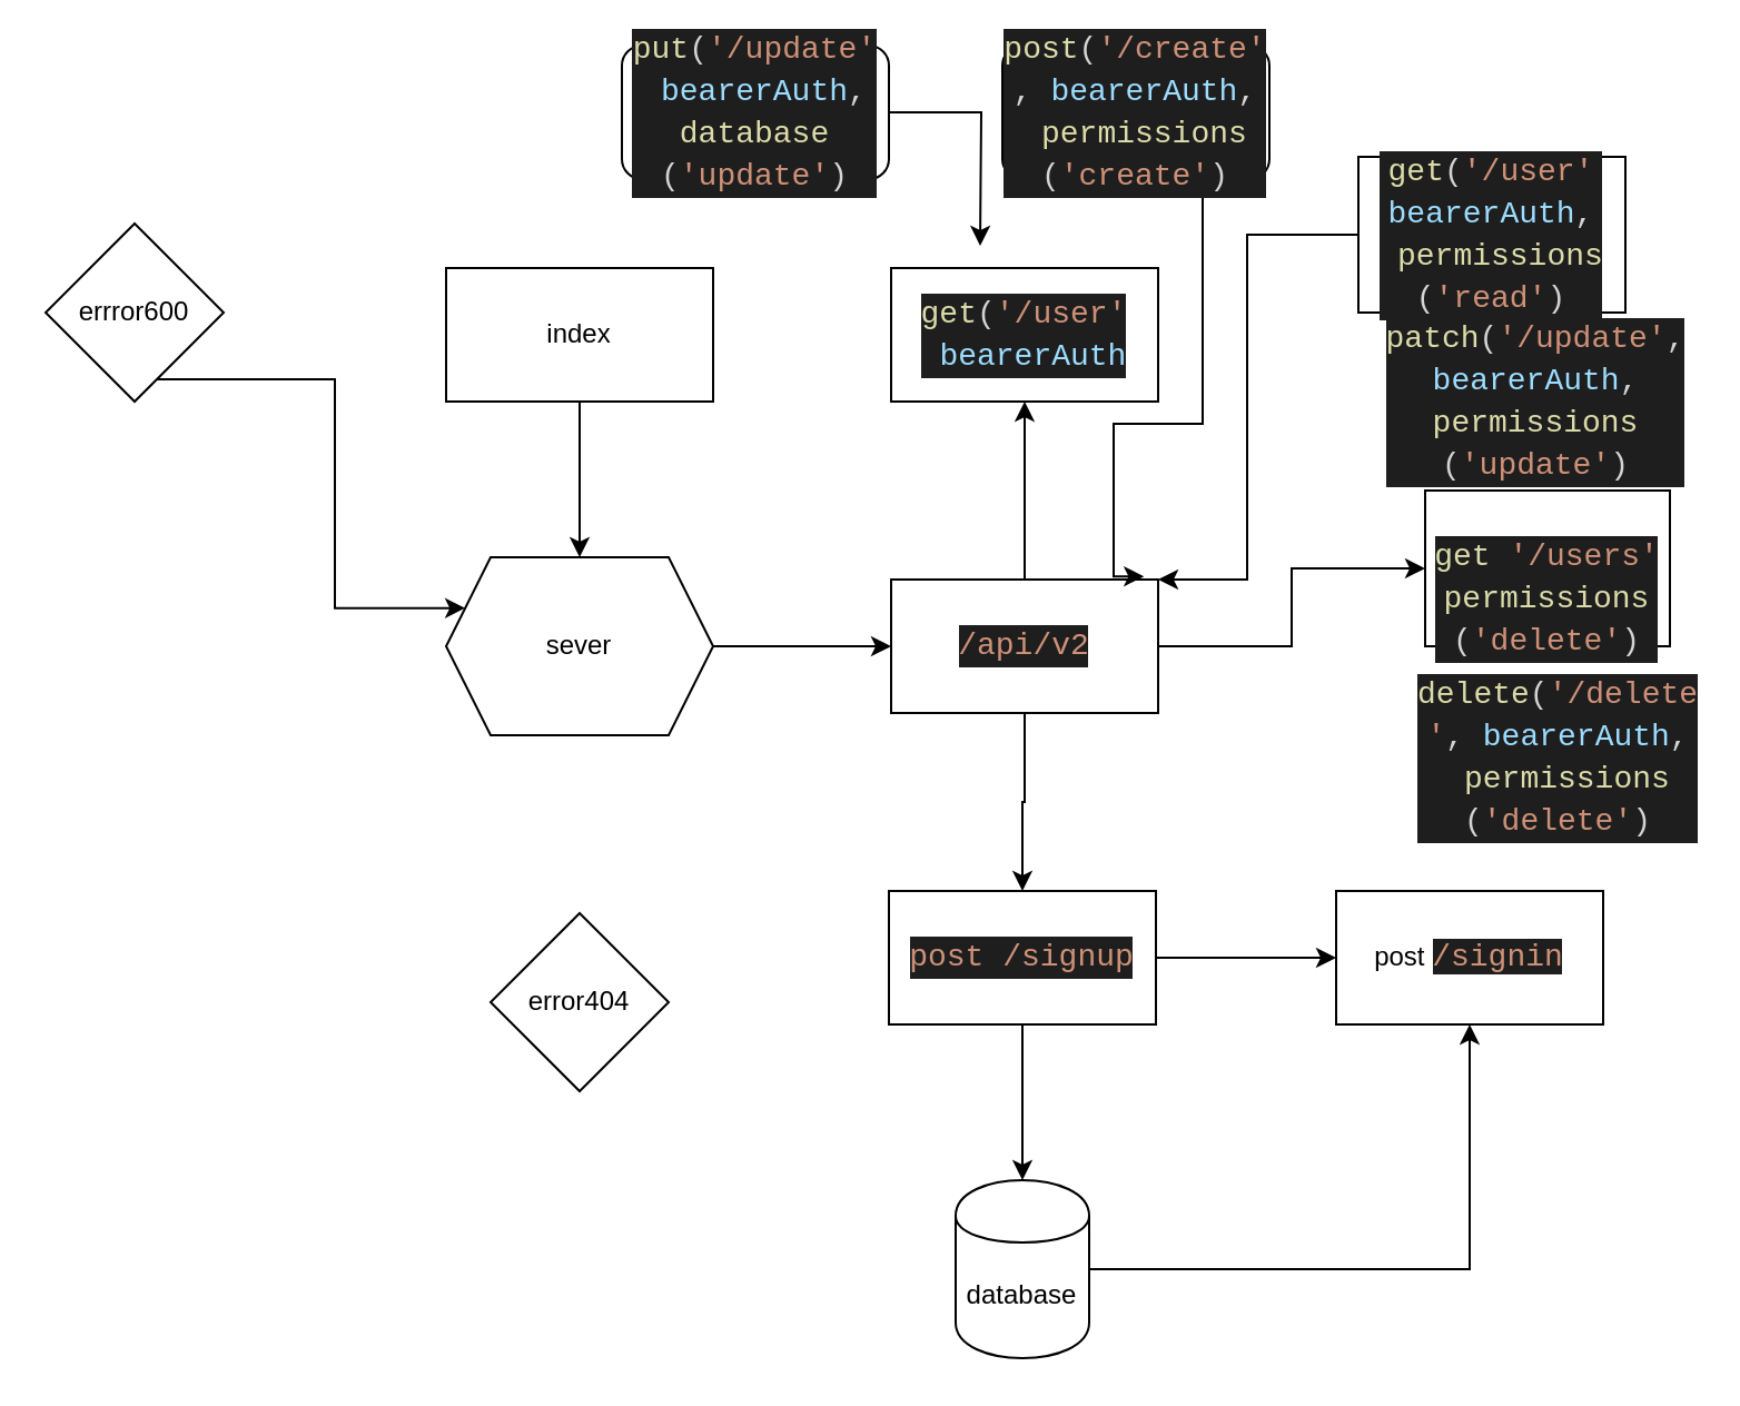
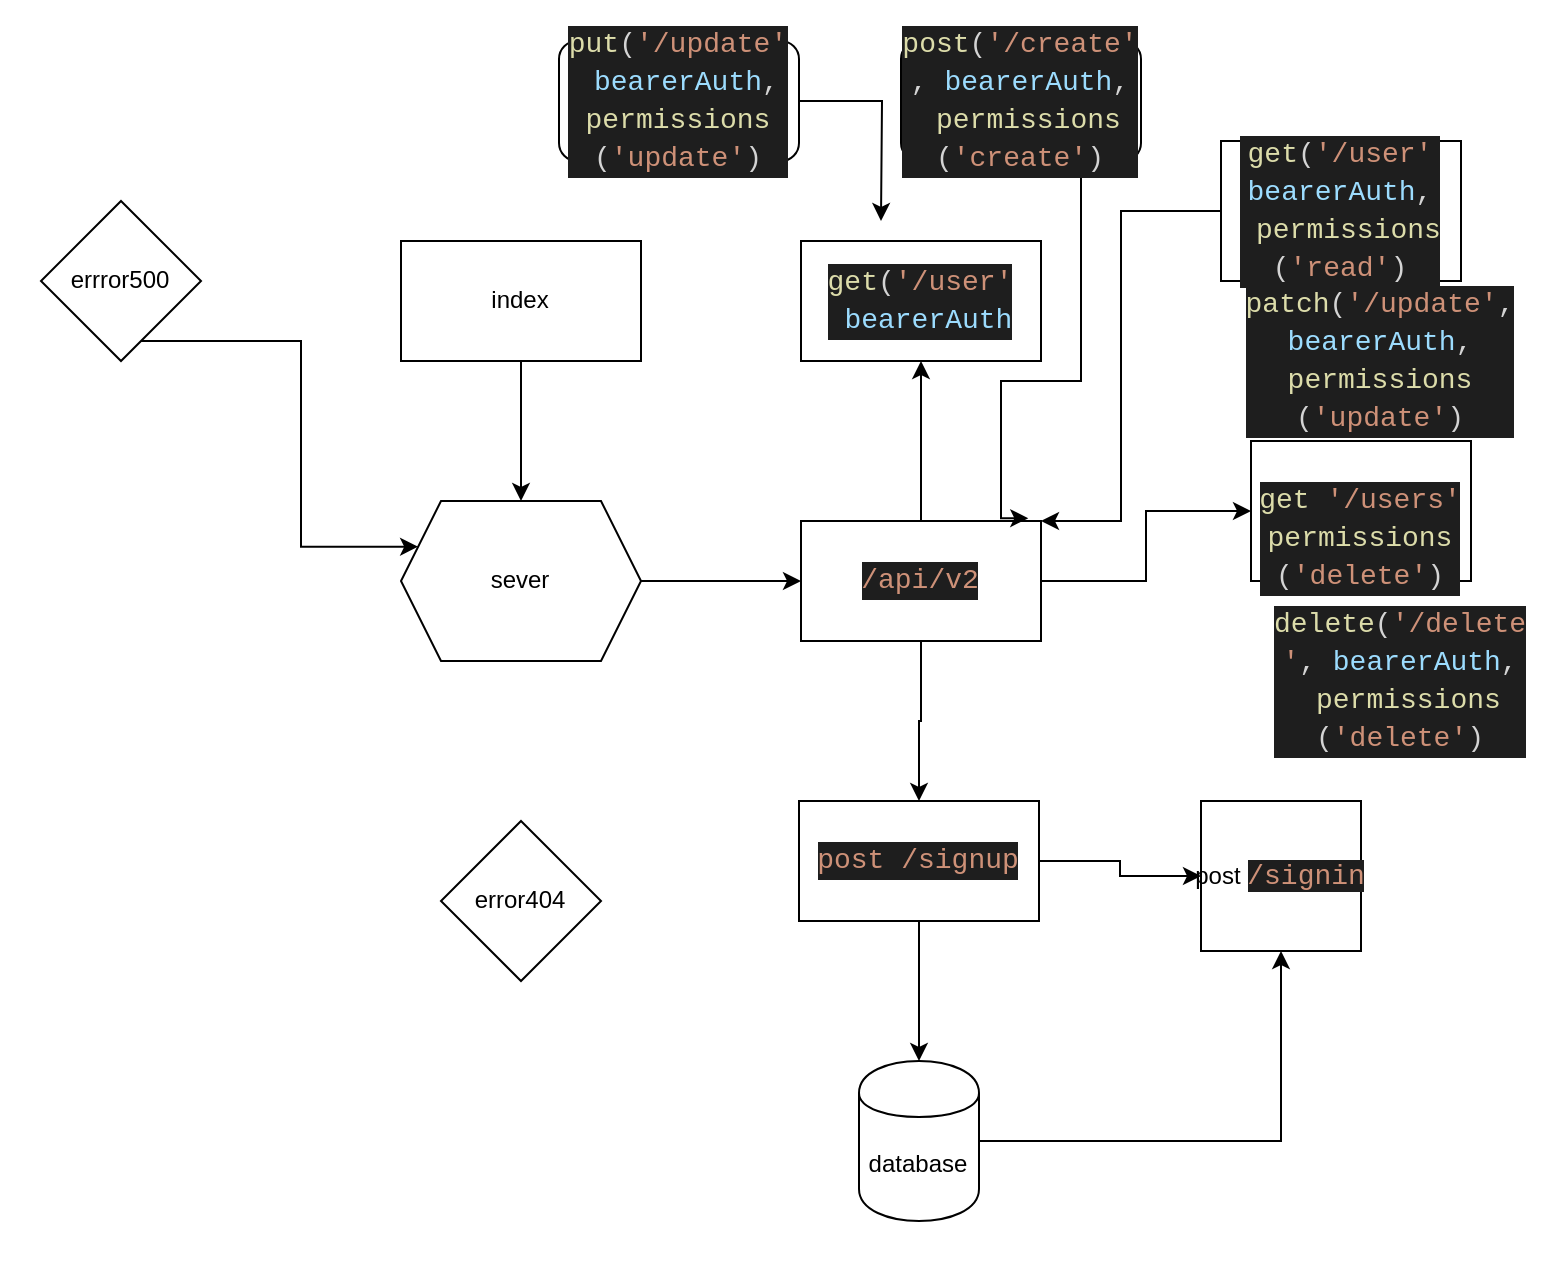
  <mxCell id="0" />
  <mxCell id="1" parent="0" />
  <mxCell id="2" value="" style="edgeStyle=orthogonalEdgeStyle;rounded=0;orthogonalLoop=1;jettySize=auto;html=1;" edge="1" parent="1" source="3" target="5"><mxGeometry relative="1" as="geometry" /></mxCell>
  <mxCell id="3" value="index" style="rounded=0;whiteSpace=wrap;html=1;" vertex="1" parent="1"><mxGeometry x="200" y="120" width="120" height="60" as="geometry" /></mxCell>
  <mxCell id="4" value="" style="edgeStyle=orthogonalEdgeStyle;rounded=0;orthogonalLoop=1;jettySize=auto;html=1;" edge="1" parent="1" source="5" target="9"><mxGeometry relative="1" as="geometry" /></mxCell>
  <mxCell id="5" value="sever" style="shape=hexagon;perimeter=hexagonPerimeter2;whiteSpace=wrap;html=1;fixedSize=1;rounded=0;" vertex="1" parent="1"><mxGeometry x="200" y="250" width="120" height="80" as="geometry" /></mxCell>
  <mxCell id="6" value="" style="edgeStyle=orthogonalEdgeStyle;rounded=0;orthogonalLoop=1;jettySize=auto;html=1;" edge="1" parent="1" source="9" target="15"><mxGeometry relative="1" as="geometry" /></mxCell>
  <mxCell id="7" value="" style="edgeStyle=orthogonalEdgeStyle;rounded=0;orthogonalLoop=1;jettySize=auto;html=1;" edge="1" parent="1" source="9" target="17"><mxGeometry relative="1" as="geometry" /></mxCell>
  <mxCell id="8" value="" style="edgeStyle=orthogonalEdgeStyle;rounded=0;orthogonalLoop=1;jettySize=auto;html=1;" edge="1" parent="1" source="9" target="18"><mxGeometry relative="1" as="geometry" /></mxCell>
  <mxCell id="9" value="&#10;&#10;&lt;div style=&quot;color: rgb(212, 212, 212); background-color: rgb(30, 30, 30); font-family: consolas, &amp;quot;courier new&amp;quot;, monospace; font-weight: normal; font-size: 14px; line-height: 19px;&quot;&gt;&lt;div&gt;&lt;span style=&quot;color: #ce9178&quot;&gt;/api/v2&lt;/span&gt;&lt;/div&gt;&lt;/div&gt;&#10;&#10;" style="whiteSpace=wrap;html=1;rounded=0;" vertex="1" parent="1"><mxGeometry x="400" y="260" width="120" height="60" as="geometry" /></mxCell>
  <mxCell id="10" value="error404" style="rhombus;whiteSpace=wrap;html=1;rounded=0;" vertex="1" parent="1"><mxGeometry x="220" y="410" width="80" height="80" as="geometry" /></mxCell>
  <mxCell id="11" value="" style="edgeStyle=orthogonalEdgeStyle;rounded=0;orthogonalLoop=1;jettySize=auto;html=1;entryX=0;entryY=0.25;entryDx=0;entryDy=0;" edge="1" parent="1" source="12" target="5"><mxGeometry relative="1" as="geometry"><Array as="points"><mxPoint x="150" y="170" /><mxPoint x="150" y="273" /></Array></mxGeometry></mxCell>
- <mxCell id="12" value="errror600" style="rhombus;whiteSpace=wrap;html=1;rounded=0;" vertex="1" parent="1"><mxGeometry x="20" y="100" width="80" height="80" as="geometry" /></mxCell>
+ <mxCell id="12" value="errror500" style="rhombus;whiteSpace=wrap;html=1;rounded=0;" vertex="1" parent="1"><mxGeometry x="20" y="100" width="80" height="80" as="geometry" /></mxCell>
  <mxCell id="13" value="" style="edgeStyle=orthogonalEdgeStyle;rounded=0;orthogonalLoop=1;jettySize=auto;html=1;" edge="1" parent="1" source="15" target="16"><mxGeometry relative="1" as="geometry" /></mxCell>
  <mxCell id="14" value="" style="edgeStyle=orthogonalEdgeStyle;rounded=0;orthogonalLoop=1;jettySize=auto;html=1;" edge="1" parent="1" source="15" target="28"><mxGeometry relative="1" as="geometry" /></mxCell>
  <mxCell id="15" value="&lt;div style=&quot;background-color: rgb(30 , 30 , 30) ; font-family: &amp;#34;consolas&amp;#34; , &amp;#34;courier new&amp;#34; , monospace ; font-size: 14px ; line-height: 19px&quot;&gt;&lt;font color=&quot;#ce9178&quot;&gt;post /signup&lt;/font&gt;&lt;/div&gt;" style="whiteSpace=wrap;html=1;rounded=0;" vertex="1" parent="1"><mxGeometry x="399" y="400" width="120" height="60" as="geometry" /></mxCell>
- <mxCell id="16" value="post&amp;nbsp;&lt;span style=&quot;color: rgb(206 , 145 , 120) ; background-color: rgb(30 , 30 , 30) ; font-family: &amp;#34;consolas&amp;#34; , &amp;#34;courier new&amp;#34; , monospace ; font-size: 14px&quot;&gt;/signin&lt;/span&gt;" style="whiteSpace=wrap;html=1;rounded=0;" vertex="1" parent="1"><mxGeometry x="600" y="400" width="120" height="60" as="geometry" /></mxCell>
- <mxCell id="17" value="&lt;br&gt;&lt;br&gt;&lt;div style=&quot;background-color: rgb(30 , 30 , 30) ; font-family: &amp;#34;consolas&amp;#34; , &amp;#34;courier new&amp;#34; , monospace ; font-weight: normal ; font-size: 14px ; line-height: 19px&quot;&gt;&lt;div&gt;&lt;span style=&quot;color: rgb(220 , 220 , 170)&quot;&gt;get&lt;/span&gt;&lt;font color=&quot;#d4d4d4&quot;&gt;&amp;nbsp;&lt;/font&gt;&lt;span style=&quot;color: rgb(206 , 145 , 120)&quot;&gt;'/users'&lt;/span&gt;&lt;/div&gt;&lt;div&gt;&lt;div style=&quot;color: rgb(212 , 212 , 212) ; font-family: &amp;#34;consolas&amp;#34; , &amp;#34;courier new&amp;#34; , monospace ; line-height: 19px&quot;&gt;&lt;span style=&quot;color: #dcdcaa&quot;&gt;permissions&lt;/span&gt;&lt;/div&gt;&lt;div style=&quot;color: rgb(212 , 212 , 212) ; font-family: &amp;#34;consolas&amp;#34; , &amp;#34;courier new&amp;#34; , monospace ; line-height: 19px&quot;&gt;(&lt;span style=&quot;color: #ce9178&quot;&gt;'delete'&lt;/span&gt;)&lt;/div&gt;&lt;/div&gt;&lt;/div&gt;" style="whiteSpace=wrap;html=1;rounded=0;" vertex="1" parent="1"><mxGeometry x="640" y="220" width="110" height="70" as="geometry" /></mxCell>
+ <mxCell id="16" value="post&amp;nbsp;&lt;span style=&quot;color: rgb(206 , 145 , 120) ; background-color: rgb(30 , 30 , 30) ; font-family: &amp;#34;consolas&amp;#34; , &amp;#34;courier new&amp;#34; , monospace ; font-size: 14px&quot;&gt;/signin&lt;/span&gt;" style="whiteSpace=wrap;html=1;rounded=0;" vertex="1" parent="1"><mxGeometry x="600" y="400" width="80" height="75" as="geometry" /></mxCell>
+ <mxCell id="17" value="&lt;br&gt;&lt;br&gt;&lt;div style=&quot;background-color: rgb(30 , 30 , 30) ; font-family: &amp;#34;consolas&amp;#34; , &amp;#34;courier new&amp;#34; , monospace ; font-weight: normal ; font-size: 14px ; line-height: 19px&quot;&gt;&lt;div&gt;&lt;span style=&quot;color: rgb(220 , 220 , 170)&quot;&gt;get&lt;/span&gt;&lt;font color=&quot;#d4d4d4&quot;&gt;&amp;nbsp;&lt;/font&gt;&lt;span style=&quot;color: rgb(206 , 145 , 120)&quot;&gt;'/users'&lt;/span&gt;&lt;/div&gt;&lt;div&gt;&lt;div style=&quot;color: rgb(212 , 212 , 212) ; font-family: &amp;#34;consolas&amp;#34; , &amp;#34;courier new&amp;#34; , monospace ; line-height: 19px&quot;&gt;&lt;span style=&quot;color: #dcdcaa&quot;&gt;permissions&lt;/span&gt;&lt;/div&gt;&lt;div style=&quot;color: rgb(212 , 212 , 212) ; font-family: &amp;#34;consolas&amp;#34; , &amp;#34;courier new&amp;#34; , monospace ; line-height: 19px&quot;&gt;(&lt;span style=&quot;color: #ce9178&quot;&gt;'delete'&lt;/span&gt;)&lt;/div&gt;&lt;/div&gt;&lt;/div&gt;" style="whiteSpace=wrap;html=1;rounded=0;" vertex="1" parent="1"><mxGeometry x="625" y="220" width="110" height="70" as="geometry" /></mxCell>
  <mxCell id="18" value="&lt;div style=&quot;color: rgb(212 , 212 , 212) ; background-color: rgb(30 , 30 , 30) ; font-family: &amp;#34;consolas&amp;#34; , &amp;#34;courier new&amp;#34; , monospace ; font-size: 14px ; line-height: 19px&quot;&gt;&lt;span style=&quot;color: #dcdcaa&quot;&gt;get&lt;/span&gt;(&lt;span style=&quot;color: #ce9178&quot;&gt;'/user'&lt;/span&gt;&lt;/div&gt;&lt;div style=&quot;color: rgb(212 , 212 , 212) ; background-color: rgb(30 , 30 , 30) ; font-family: &amp;#34;consolas&amp;#34; , &amp;#34;courier new&amp;#34; , monospace ; font-size: 14px ; line-height: 19px&quot;&gt;&amp;nbsp;&lt;span style=&quot;color: #9cdcfe&quot;&gt;bearerAuth&lt;/span&gt;&lt;/div&gt;" style="whiteSpace=wrap;html=1;rounded=0;" vertex="1" parent="1"><mxGeometry x="400" y="120" width="120" height="60" as="geometry" /></mxCell>
  <mxCell id="19" style="edgeStyle=orthogonalEdgeStyle;rounded=0;orthogonalLoop=1;jettySize=auto;html=1;entryX=1;entryY=0;entryDx=0;entryDy=0;" edge="1" parent="1" source="20" target="9"><mxGeometry relative="1" as="geometry"><mxPoint x="660" y="160" as="targetPoint" /><Array as="points"><mxPoint x="560" y="105" /><mxPoint x="560" y="260" /></Array></mxGeometry></mxCell>
  <mxCell id="20" value="&lt;div style=&quot;color: rgb(212 , 212 , 212) ; background-color: rgb(30 , 30 , 30) ; font-family: &amp;#34;consolas&amp;#34; , &amp;#34;courier new&amp;#34; , monospace ; font-size: 14px ; line-height: 19px&quot;&gt;&lt;span style=&quot;color: #dcdcaa&quot;&gt;get&lt;/span&gt;(&lt;span style=&quot;color: #ce9178&quot;&gt;'/user'&lt;/span&gt;&lt;/div&gt;&lt;div style=&quot;color: rgb(212 , 212 , 212) ; background-color: rgb(30 , 30 , 30) ; font-family: &amp;#34;consolas&amp;#34; , &amp;#34;courier new&amp;#34; , monospace ; font-size: 14px ; line-height: 19px&quot;&gt;&lt;span style=&quot;color: #9cdcfe&quot;&gt;bearerAuth&lt;/span&gt;,&lt;/div&gt;&lt;div style=&quot;color: rgb(212 , 212 , 212) ; background-color: rgb(30 , 30 , 30) ; font-family: &amp;#34;consolas&amp;#34; , &amp;#34;courier new&amp;#34; , monospace ; font-size: 14px ; line-height: 19px&quot;&gt;&amp;nbsp;&lt;span style=&quot;color: #dcdcaa&quot;&gt;permissions&lt;/span&gt;&lt;/div&gt;&lt;div style=&quot;color: rgb(212 , 212 , 212) ; background-color: rgb(30 , 30 , 30) ; font-family: &amp;#34;consolas&amp;#34; , &amp;#34;courier new&amp;#34; , monospace ; font-size: 14px ; line-height: 19px&quot;&gt;(&lt;span style=&quot;color: #ce9178&quot;&gt;'read'&lt;/span&gt;)&lt;/div&gt;" style="rounded=0;whiteSpace=wrap;html=1;" vertex="1" parent="1"><mxGeometry x="610" y="70" width="120" height="70" as="geometry" /></mxCell>
  <mxCell id="21" value="" style="edgeStyle=orthogonalEdgeStyle;rounded=0;orthogonalLoop=1;jettySize=auto;html=1;entryX=0.947;entryY=-0.023;entryDx=0;entryDy=0;entryPerimeter=0;" edge="1" parent="1" source="22" target="9"><mxGeometry relative="1" as="geometry"><Array as="points"><mxPoint x="540" y="190" /><mxPoint x="500" y="190" /><mxPoint x="500" y="259" /></Array></mxGeometry></mxCell>
  <mxCell id="22" value="&lt;div style=&quot;color: rgb(212 , 212 , 212) ; background-color: rgb(30 , 30 , 30) ; font-family: &amp;#34;consolas&amp;#34; , &amp;#34;courier new&amp;#34; , monospace ; font-size: 14px ; line-height: 19px&quot;&gt;&lt;span style=&quot;color: #dcdcaa&quot;&gt;post&lt;/span&gt;(&lt;span style=&quot;color: #ce9178&quot;&gt;'/create'&lt;/span&gt;&lt;/div&gt;&lt;div style=&quot;color: rgb(212 , 212 , 212) ; background-color: rgb(30 , 30 , 30) ; font-family: &amp;#34;consolas&amp;#34; , &amp;#34;courier new&amp;#34; , monospace ; font-size: 14px ; line-height: 19px&quot;&gt;,&amp;nbsp;&lt;span style=&quot;color: #9cdcfe&quot;&gt;bearerAuth&lt;/span&gt;,&lt;/div&gt;&lt;div style=&quot;color: rgb(212 , 212 , 212) ; background-color: rgb(30 , 30 , 30) ; font-family: &amp;#34;consolas&amp;#34; , &amp;#34;courier new&amp;#34; , monospace ; font-size: 14px ; line-height: 19px&quot;&gt;&amp;nbsp;&lt;span style=&quot;color: #dcdcaa&quot;&gt;permissions&lt;/span&gt;&lt;/div&gt;&lt;div style=&quot;color: rgb(212 , 212 , 212) ; background-color: rgb(30 , 30 , 30) ; font-family: &amp;#34;consolas&amp;#34; , &amp;#34;courier new&amp;#34; , monospace ; font-size: 14px ; line-height: 19px&quot;&gt;(&lt;span style=&quot;color: #ce9178&quot;&gt;'create'&lt;/span&gt;)&lt;/div&gt;" style="rounded=1;whiteSpace=wrap;html=1;" vertex="1" parent="1"><mxGeometry x="450" y="20" width="120" height="60" as="geometry" /></mxCell>
  <mxCell id="23" value="" style="edgeStyle=orthogonalEdgeStyle;rounded=0;orthogonalLoop=1;jettySize=auto;html=1;" edge="1" parent="1" source="24"><mxGeometry relative="1" as="geometry"><mxPoint x="440" y="110" as="targetPoint" /></mxGeometry></mxCell>
- <mxCell id="24" value="&lt;div style=&quot;color: rgb(212 , 212 , 212) ; background-color: rgb(30 , 30 , 30) ; font-family: &amp;#34;consolas&amp;#34; , &amp;#34;courier new&amp;#34; , monospace ; font-size: 14px ; line-height: 19px&quot;&gt;&lt;span style=&quot;color: #dcdcaa&quot;&gt;put&lt;/span&gt;(&lt;span style=&quot;color: #ce9178&quot;&gt;'/update'&lt;/span&gt;&lt;/div&gt;&lt;div style=&quot;color: rgb(212 , 212 , 212) ; background-color: rgb(30 , 30 , 30) ; font-family: &amp;#34;consolas&amp;#34; , &amp;#34;courier new&amp;#34; , monospace ; font-size: 14px ; line-height: 19px&quot;&gt;&amp;nbsp;&lt;span style=&quot;color: #9cdcfe&quot;&gt;bearerAuth&lt;/span&gt;,&lt;/div&gt;&lt;div style=&quot;color: rgb(212 , 212 , 212) ; background-color: rgb(30 , 30 , 30) ; font-family: &amp;#34;consolas&amp;#34; , &amp;#34;courier new&amp;#34; , monospace ; font-size: 14px ; line-height: 19px&quot;&gt;&lt;span style=&quot;color: #dcdcaa&quot;&gt;database&lt;/span&gt;&lt;/div&gt;&lt;div style=&quot;color: rgb(212 , 212 , 212) ; background-color: rgb(30 , 30 , 30) ; font-family: &amp;#34;consolas&amp;#34; , &amp;#34;courier new&amp;#34; , monospace ; font-size: 14px ; line-height: 19px&quot;&gt;(&lt;span style=&quot;color: #ce9178&quot;&gt;'update'&lt;/span&gt;)&lt;/div&gt;" style="rounded=1;whiteSpace=wrap;html=1;" vertex="1" parent="1"><mxGeometry x="279" y="20" width="120" height="60" as="geometry" /></mxCell>
+ <mxCell id="24" value="&lt;div style=&quot;color: rgb(212 , 212 , 212) ; background-color: rgb(30 , 30 , 30) ; font-family: &amp;#34;consolas&amp;#34; , &amp;#34;courier new&amp;#34; , monospace ; font-size: 14px ; line-height: 19px&quot;&gt;&lt;span style=&quot;color: #dcdcaa&quot;&gt;put&lt;/span&gt;(&lt;span style=&quot;color: #ce9178&quot;&gt;'/update'&lt;/span&gt;&lt;/div&gt;&lt;div style=&quot;color: rgb(212 , 212 , 212) ; background-color: rgb(30 , 30 , 30) ; font-family: &amp;#34;consolas&amp;#34; , &amp;#34;courier new&amp;#34; , monospace ; font-size: 14px ; line-height: 19px&quot;&gt;&amp;nbsp;&lt;span style=&quot;color: #9cdcfe&quot;&gt;bearerAuth&lt;/span&gt;,&lt;/div&gt;&lt;div style=&quot;color: rgb(212 , 212 , 212) ; background-color: rgb(30 , 30 , 30) ; font-family: &amp;#34;consolas&amp;#34; , &amp;#34;courier new&amp;#34; , monospace ; font-size: 14px ; line-height: 19px&quot;&gt;&lt;span style=&quot;color: #dcdcaa&quot;&gt;permissions&lt;/span&gt;&lt;/div&gt;&lt;div style=&quot;color: rgb(212 , 212 , 212) ; background-color: rgb(30 , 30 , 30) ; font-family: &amp;#34;consolas&amp;#34; , &amp;#34;courier new&amp;#34; , monospace ; font-size: 14px ; line-height: 19px&quot;&gt;(&lt;span style=&quot;color: #ce9178&quot;&gt;'update'&lt;/span&gt;)&lt;/div&gt;" style="rounded=1;whiteSpace=wrap;html=1;" vertex="1" parent="1"><mxGeometry x="279" y="20" width="120" height="60" as="geometry" /></mxCell>
  <mxCell id="25" value="&lt;div style=&quot;color: rgb(212 , 212 , 212) ; background-color: rgb(30 , 30 , 30) ; font-family: &amp;#34;consolas&amp;#34; , &amp;#34;courier new&amp;#34; , monospace ; font-size: 14px ; line-height: 19px&quot;&gt;&lt;span style=&quot;color: #dcdcaa&quot;&gt;patch&lt;/span&gt;(&lt;span style=&quot;color: #ce9178&quot;&gt;'/update'&lt;/span&gt;,&lt;/div&gt;&lt;div style=&quot;color: rgb(212 , 212 , 212) ; background-color: rgb(30 , 30 , 30) ; font-family: &amp;#34;consolas&amp;#34; , &amp;#34;courier new&amp;#34; , monospace ; font-size: 14px ; line-height: 19px&quot;&gt;&amp;nbsp;&lt;span style=&quot;color: #9cdcfe&quot;&gt;bearerAuth&lt;/span&gt;,&amp;nbsp;&lt;/div&gt;&lt;div style=&quot;color: rgb(212 , 212 , 212) ; background-color: rgb(30 , 30 , 30) ; font-family: &amp;#34;consolas&amp;#34; , &amp;#34;courier new&amp;#34; , monospace ; font-size: 14px ; line-height: 19px&quot;&gt;&lt;span style=&quot;color: #dcdcaa&quot;&gt;permissions&lt;/span&gt;&lt;/div&gt;&lt;div style=&quot;color: rgb(212 , 212 , 212) ; background-color: rgb(30 , 30 , 30) ; font-family: &amp;#34;consolas&amp;#34; , &amp;#34;courier new&amp;#34; , monospace ; font-size: 14px ; line-height: 19px&quot;&gt;(&lt;span style=&quot;color: #ce9178&quot;&gt;'update'&lt;/span&gt;)&lt;/div&gt;" style="rounded=1;whiteSpace=wrap;html=1;" vertex="1" parent="1"><mxGeometry x="630" y="150" width="120" height="60" as="geometry" /></mxCell>
  <mxCell id="26" value="&lt;div style=&quot;color: rgb(212 , 212 , 212) ; background-color: rgb(30 , 30 , 30) ; font-family: &amp;#34;consolas&amp;#34; , &amp;#34;courier new&amp;#34; , monospace ; font-size: 14px ; line-height: 19px&quot;&gt;&lt;span style=&quot;color: #dcdcaa&quot;&gt;delete&lt;/span&gt;(&lt;span style=&quot;color: #ce9178&quot;&gt;'/delete&lt;/span&gt;&lt;/div&gt;&lt;div style=&quot;color: rgb(212 , 212 , 212) ; background-color: rgb(30 , 30 , 30) ; font-family: &amp;#34;consolas&amp;#34; , &amp;#34;courier new&amp;#34; , monospace ; font-size: 14px ; line-height: 19px&quot;&gt;&lt;span style=&quot;color: #ce9178&quot;&gt;'&lt;/span&gt;,&amp;nbsp;&lt;span style=&quot;color: #9cdcfe&quot;&gt;bearerAuth&lt;/span&gt;,&lt;/div&gt;&lt;div style=&quot;color: rgb(212 , 212 , 212) ; background-color: rgb(30 , 30 , 30) ; font-family: &amp;#34;consolas&amp;#34; , &amp;#34;courier new&amp;#34; , monospace ; font-size: 14px ; line-height: 19px&quot;&gt;&amp;nbsp;&lt;span style=&quot;color: #dcdcaa&quot;&gt;permissions&lt;/span&gt;&lt;/div&gt;&lt;div style=&quot;color: rgb(212 , 212 , 212) ; background-color: rgb(30 , 30 , 30) ; font-family: &amp;#34;consolas&amp;#34; , &amp;#34;courier new&amp;#34; , monospace ; font-size: 14px ; line-height: 19px&quot;&gt;(&lt;span style=&quot;color: #ce9178&quot;&gt;'delete'&lt;/span&gt;)&lt;/div&gt;" style="rounded=1;whiteSpace=wrap;html=1;" vertex="1" parent="1"><mxGeometry x="640" y="310" width="120" height="60" as="geometry" /></mxCell>
  <mxCell id="27" value="" style="edgeStyle=orthogonalEdgeStyle;rounded=0;orthogonalLoop=1;jettySize=auto;html=1;entryX=0.5;entryY=1;entryDx=0;entryDy=0;" edge="1" parent="1" source="28" target="16"><mxGeometry relative="1" as="geometry" /></mxCell>
  <mxCell id="28" value="database" style="shape=cylinder;whiteSpace=wrap;html=1;boundedLbl=1;backgroundOutline=1;rounded=0;" vertex="1" parent="1"><mxGeometry x="429" y="530" width="60" height="80" as="geometry" /></mxCell>
